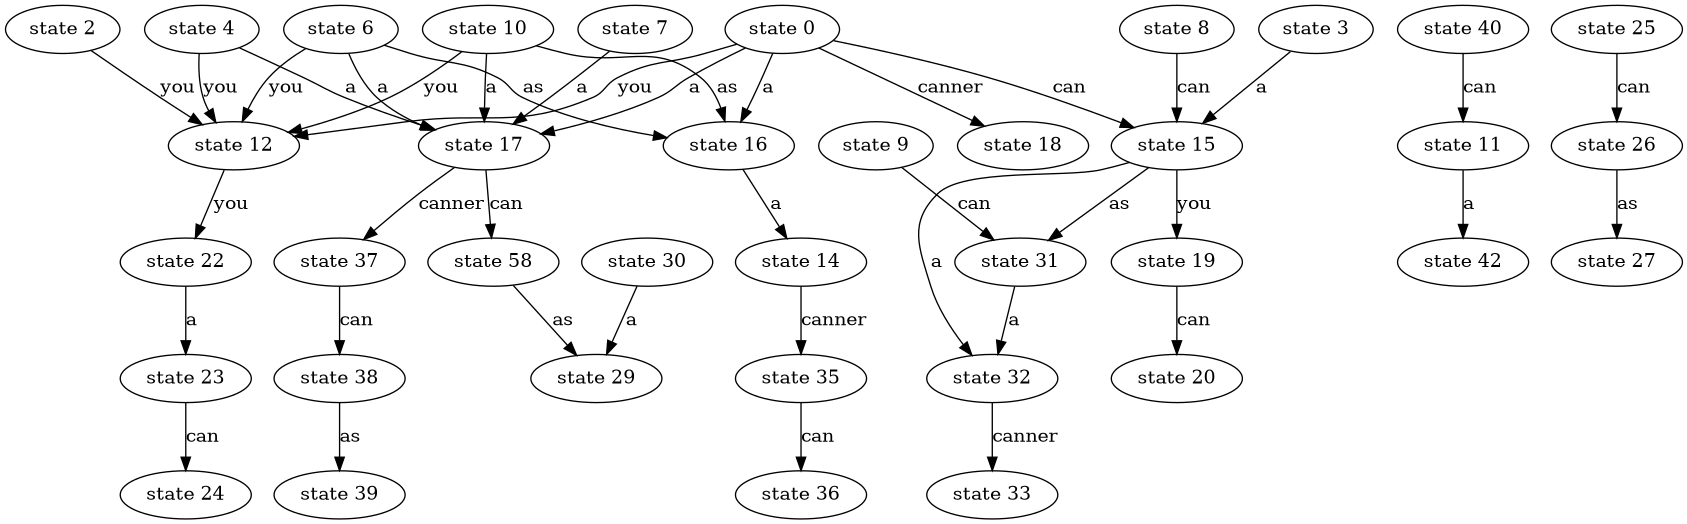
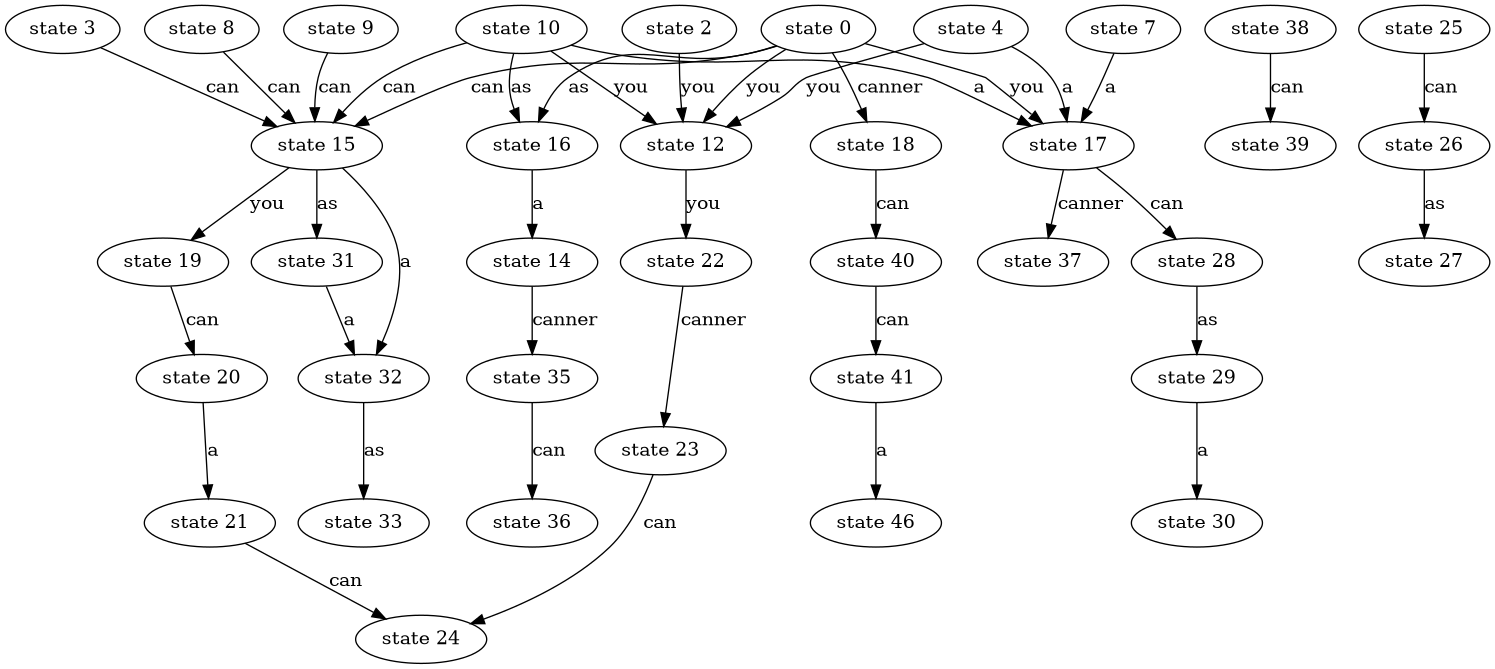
  digraph {
    "state 2"
    "state 12"
    "state 22"
    "state 23"
    "state 24"
    n6 [label="state 14"]
    "state 35"
    "state 36"
    "state 40"
-   "state 41" [label="state 11"]
-   "state 42"
+   "state 41"
+   "state 42" [label="state 46"]
    "state 37"
    "state 38"
    "state 39"
-   "state 28" [label="state 58"]
+   "state 28"
    "state 29"
    "state 30"
    "state 16"
    "state 3"
    "state 15"
    "state 31"
    "state 19"
    "state 32"
    "state 25"
    "state 26"
    "state 20"
-   "state 6"
    "state 17"
    "state 18"
+   "state 21"
    "state 8"
    "state 33"
    "state 9"
    "state 4"
    "state 7"
    "state 27"
    "state 0"
    "state 10"
    "state 2" -> "state 12" [label=you]
    "state 12" -> "state 22" [label=you]
-   "state 22" -> "state 23" [label=a]
+   "state 22" -> "state 23" [label=canner]
    "state 23" -> "state 24" [label=can]
    n6 -> "state 35" [label=canner]
    "state 35" -> "state 36" [label=can]
    "state 40" -> "state 41" [label=can]
    "state 41" -> "state 42" [label=a]
-   "state 37" -> "state 38" [label=can]
-   "state 38" -> "state 39" [label=as]
+   "state 38" -> "state 39" [label=can]
    "state 28" -> "state 29" [label=as]
-   "state 30" -> "state 29" [label=a]
+   "state 29" -> "state 30" [label=a]
    "state 16" -> n6 [label=a]
-   "state 3" -> "state 15" [label=a]
+   "state 3" -> "state 15" [label=can]
    "state 15" -> "state 31" [label=as]
    "state 15" -> "state 19" [label=you]
    "state 15" -> "state 32" [label=a]
    "state 31" -> "state 32" [label=a]
    "state 19" -> "state 20" [label=can]
-   "state 32" -> "state 33" [label=canner]
+   "state 32" -> "state 33" [label=as]
    "state 25" -> "state 26" [label=can]
    "state 26" -> "state 27" [label=as]
-   "state 6" -> "state 12" [label=you]
-   "state 6" -> "state 16" [label=as]
-   "state 6" -> "state 17" [label=a]
+   "state 20" -> "state 21" [label=a]
    "state 17" -> "state 37" [label=canner]
    "state 17" -> "state 28" [label=can]
+   "state 18" -> "state 40" [label=can]
+   "state 21" -> "state 24" [label=can]
    "state 8" -> "state 15" [label=can]
-   "state 9" -> "state 31" [label=can]
+   "state 9" -> "state 15" [label=can]
    "state 4" -> "state 12" [label=you]
    "state 4" -> "state 17" [label=a]
    "state 7" -> "state 17" [label=a]
    "state 0" -> "state 12" [label=you]
-   "state 0" -> "state 16" [label=a]
+   "state 0" -> "state 16" [label=as]
    "state 0" -> "state 15" [label=can]
-   "state 0" -> "state 17" [label=a]
+   "state 0" -> "state 17" [label=you]
    "state 0" -> "state 18" [label=canner]
    "state 10" -> "state 12" [label=you]
    "state 10" -> "state 16" [label=as]
+   "state 10" -> "state 15" [label=can]
    "state 10" -> "state 17" [label=a]
  }
